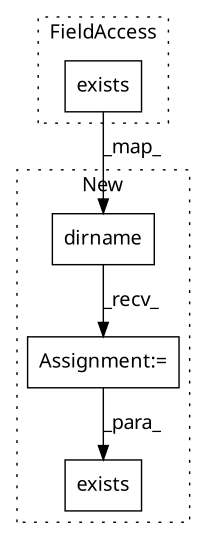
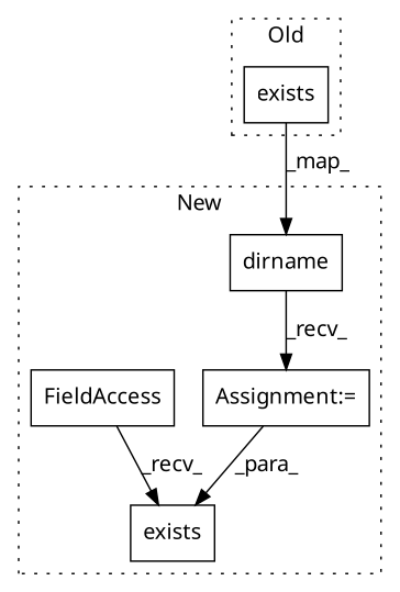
  digraph {
    fontname="Noto Sans"
    node [a=32 fontname="Noto Sans" l="7,1" shape=box]
    edge [fontname="Noto Sans"]
    n1 [l="8,1" label=dirname s="1184,1218"]
    n2 [a=7 l=1 label="Assignment:=" s=1175]
    n3 [label=exists s="1294,1313"]
+   n4 [a=22 l=7 label=FieldAccess s=1286]
    n5 [label=exists s="1147,1163"]
    subgraph cluster_1 {
      label=New
      style=dotted
      n1
      n2
      n3
+     n4
    }
    subgraph cluster_2 {
-     label=FieldAccess
+     label=Old
      style=dotted
      n5
    }
    n1 -> n2 [label=_recv_]
    n2 -> n3 [label=_para_]
+   n4 -> n3 [label=_recv_]
    n5 -> n1 [label=_map_]
  }
